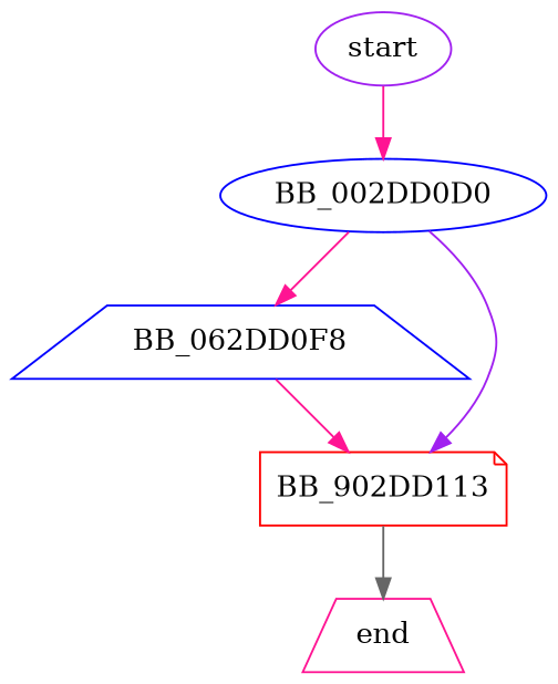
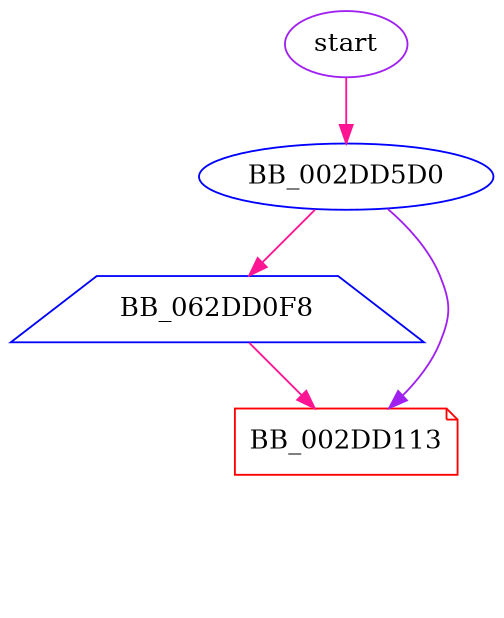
  digraph {
    node [color=blue shape=ellipse]
    edge [color=deeppink]
    start [color=purple]
-   BB_002DD0D0
+   BB_002DD0D0 [label=BB_002DD5D0]
    n3 [label=BB_062DD0F8 shape=trapezium]
-   BB_002DD113 [color=red shape=note label=BB_902DD113]
-   end [color=deeppink shape=trapezium]
+   BB_002DD113 [color=red shape=note]
    start -> BB_002DD0D0
    BB_002DD0D0 -> n3
    BB_002DD0D0 -> BB_002DD113 [color=purple]
    n3 -> BB_002DD113
-   BB_002DD113 -> end [color=gray40]
  }
